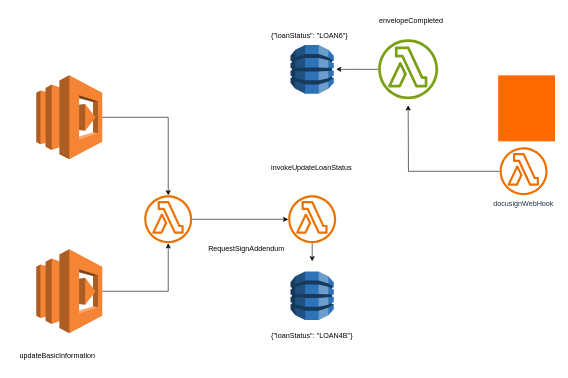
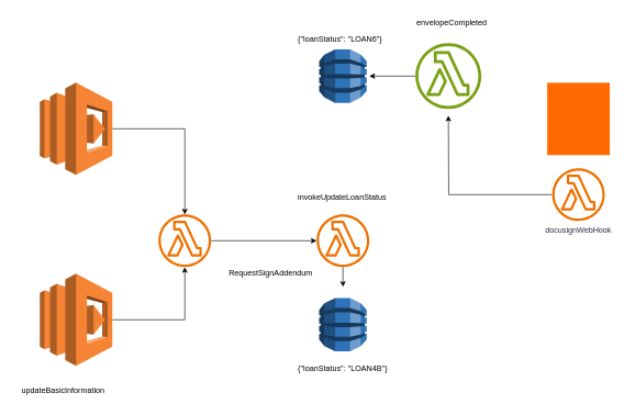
  <mxCell id="0" />
  <mxCell id="1" parent="0" />
  <mxCell id="2" style="edgeStyle=orthogonalEdgeStyle;rounded=0;orthogonalLoop=1;jettySize=auto;html=1;" edge="1" parent="1" source="3"><mxGeometry relative="1" as="geometry"><mxPoint x="480" y="365" as="targetPoint" /></mxGeometry></mxCell>
  <mxCell id="3" value="" style="sketch=0;outlineConnect=0;fontColor=#232F3E;gradientColor=none;fillColor=#ED7100;strokeColor=none;dashed=0;verticalLabelPosition=bottom;verticalAlign=top;align=center;html=1;fontSize=12;fontStyle=0;aspect=fixed;pointerEvents=1;shape=mxgraph.aws4.lambda_function;" vertex="1" parent="1"><mxGeometry x="240" y="325" width="80" height="80" as="geometry" /></mxCell>
  <mxCell id="4" style="edgeStyle=orthogonalEdgeStyle;rounded=0;orthogonalLoop=1;jettySize=auto;html=1;" edge="1" parent="1" source="5" target="3"><mxGeometry relative="1" as="geometry" /></mxCell>
  <mxCell id="5" value="" style="outlineConnect=0;dashed=0;verticalLabelPosition=bottom;verticalAlign=top;align=center;html=1;shape=mxgraph.aws3.lambda;fillColor=#F58534;gradientColor=none;" vertex="1" parent="1"><mxGeometry x="60" y="125" width="110" height="140" as="geometry" /></mxCell>
  <mxCell id="6" style="edgeStyle=orthogonalEdgeStyle;rounded=0;orthogonalLoop=1;jettySize=auto;html=1;" edge="1" parent="1" source="7" target="3"><mxGeometry relative="1" as="geometry" /></mxCell>
  <mxCell id="7" value="" style="outlineConnect=0;dashed=0;verticalLabelPosition=bottom;verticalAlign=top;align=center;html=1;shape=mxgraph.aws3.lambda;fillColor=#F58534;gradientColor=none;" vertex="1" parent="1"><mxGeometry x="60" y="415" width="110" height="140" as="geometry" /></mxCell>
  <mxCell id="8" value="updateBasicInformation" style="text;html=1;align=center;verticalAlign=middle;resizable=0;points=[];autosize=1;strokeColor=none;fillColor=none;" vertex="1" parent="1"><mxGeometry x="20" y="578" width="150" height="30" as="geometry" /></mxCell>
  <mxCell id="9" value="RequestSignAddendum" style="text;whiteSpace=wrap;html=1;" vertex="1" parent="1"><mxGeometry x="345" y="400" width="120" height="40" as="geometry" /></mxCell>
  <mxCell id="10" style="edgeStyle=orthogonalEdgeStyle;rounded=0;orthogonalLoop=1;jettySize=auto;html=1;" edge="1" parent="1" source="11"><mxGeometry relative="1" as="geometry"><mxPoint x="520" y="435" as="targetPoint" /></mxGeometry></mxCell>
  <mxCell id="11" value="" style="sketch=0;outlineConnect=0;fontColor=#232F3E;gradientColor=none;fillColor=#ED7100;strokeColor=none;dashed=0;verticalLabelPosition=bottom;verticalAlign=top;align=center;html=1;fontSize=12;fontStyle=0;aspect=fixed;pointerEvents=1;shape=mxgraph.aws4.lambda_function;" vertex="1" parent="1"><mxGeometry x="480" y="325" width="80" height="80" as="geometry" /></mxCell>
- <mxCell id="12" value="invokeUpdateLoanStatus" style="text;whiteSpace=wrap;html=1;" vertex="1" parent="1"><mxGeometry x="450" y="265" width="170" height="40" as="geometry" /></mxCell>
+ <mxCell id="12" value="invokeUpdateLoanStatus" style="text;whiteSpace=wrap;html=1;" vertex="1" parent="1"><mxGeometry x="450" y="285" width="170" height="40" as="geometry" /></mxCell>
  <mxCell id="13" value="" style="outlineConnect=0;dashed=0;verticalLabelPosition=bottom;verticalAlign=top;align=center;html=1;shape=mxgraph.aws3.dynamo_db;fillColor=#2E73B8;gradientColor=none;" vertex="1" parent="1"><mxGeometry x="484" y="452" width="72" height="81" as="geometry" /></mxCell>
  <mxCell id="14" value="{&quot;loanStatus&quot;: &quot;LOAN4B&quot;}" style="text;whiteSpace=wrap;html=1;" vertex="1" parent="1"><mxGeometry x="450" y="545" width="170" height="40" as="geometry" /></mxCell>
  <mxCell id="15" value="" style="points=[];aspect=fixed;html=1;align=center;shadow=0;dashed=0;fillColor=#FF6A00;strokeColor=none;shape=mxgraph.alibaba_cloud.user_feedback_02;" vertex="1" parent="1"><mxGeometry x="830" y="125" width="94.85" height="110" as="geometry" /></mxCell>
  <mxCell id="16" style="edgeStyle=orthogonalEdgeStyle;rounded=0;orthogonalLoop=1;jettySize=auto;html=1;" edge="1" parent="1" source="17"><mxGeometry relative="1" as="geometry"><mxPoint x="680" y="175" as="targetPoint" /></mxGeometry></mxCell>
- <mxCell id="17" value="docusignWebHook" style="sketch=0;outlineConnect=0;fontColor=#232F3E;gradientColor=none;fillColor=#ED7100;strokeColor=none;dashed=0;verticalLabelPosition=bottom;verticalAlign=top;align=center;html=1;fontSize=12;fontStyle=0;aspect=fixed;pointerEvents=1;shape=mxgraph.aws4.lambda_function;" vertex="1" parent="1"><mxGeometry x="832.43" y="245" width="80" height="80" as="geometry" /></mxCell>
+ <mxCell id="17" value="docusignWebHook" style="sketch=0;outlineConnect=0;fontColor=#232F3E;gradientColor=none;fillColor=#ED7100;strokeColor=none;dashed=0;verticalLabelPosition=bottom;verticalAlign=top;align=center;html=1;fontSize=12;fontStyle=0;aspect=fixed;pointerEvents=1;shape=mxgraph.aws4.lambda_function;" vertex="1" parent="1"><mxGeometry x="837.43" y="255" width="80" height="80" as="geometry" /></mxCell>
  <mxCell id="18" style="edgeStyle=orthogonalEdgeStyle;rounded=0;orthogonalLoop=1;jettySize=auto;html=1;" edge="1" parent="1" source="19"><mxGeometry relative="1" as="geometry"><mxPoint x="560" y="115" as="targetPoint" /></mxGeometry></mxCell>
  <mxCell id="19" value="" style="sketch=0;outlineConnect=0;fontColor=#232F3E;gradientColor=none;fillColor=#7AA116;strokeColor=none;dashed=0;verticalLabelPosition=bottom;verticalAlign=top;align=center;html=1;fontSize=12;fontStyle=0;aspect=fixed;pointerEvents=1;shape=mxgraph.aws4.lambda_function;" vertex="1" parent="1"><mxGeometry x="630" y="65" width="100" height="100" as="geometry" /></mxCell>
  <mxCell id="20" value="envelopeCompleted" style="text;whiteSpace=wrap;html=1;" vertex="1" parent="1"><mxGeometry x="630" y="20" width="120" height="30" as="geometry" /></mxCell>
  <mxCell id="21" value="" style="outlineConnect=0;dashed=0;verticalLabelPosition=bottom;verticalAlign=top;align=center;html=1;shape=mxgraph.aws3.dynamo_db;fillColor=#2E73B8;gradientColor=none;" vertex="1" parent="1"><mxGeometry x="484" y="74.5" width="72" height="81" as="geometry" /></mxCell>
  <mxCell id="22" value="{&quot;loanStatus&quot;: &quot;LOAN6&quot;}" style="text;whiteSpace=wrap;html=1;" vertex="1" parent="1"><mxGeometry x="450" y="45" width="170" height="40" as="geometry" /></mxCell>
